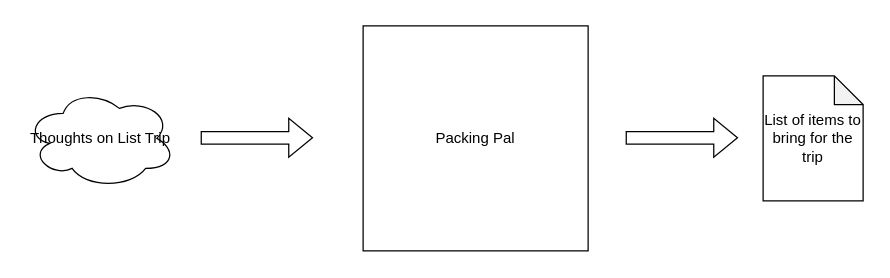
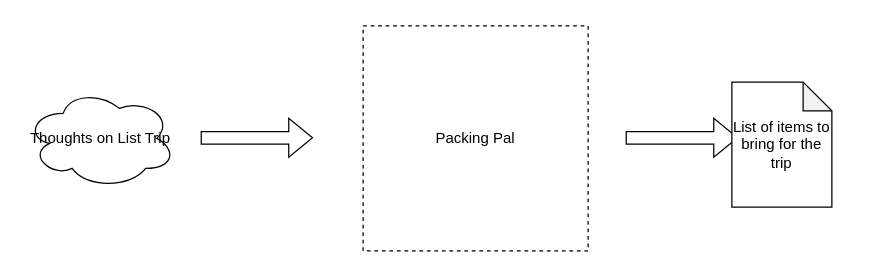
  <mxCell id="0" />
  <mxCell id="1" parent="0" />
  <mxCell id="2" value="Thoughts on List Trip" style="ellipse;shape=cloud;whiteSpace=wrap;html=1;" vertex="1" parent="1"><mxGeometry x="20" y="70" width="120" height="80" as="geometry" /></mxCell>
  <mxCell id="3" value="" style="shape=flexArrow;endArrow=classic;html=1;rounded=0;" edge="1" parent="1"><mxGeometry width="50" height="50" relative="1" as="geometry"><mxPoint x="160" y="109.5" as="sourcePoint" /><mxPoint x="250" y="109.5" as="targetPoint" /></mxGeometry></mxCell>
  <mxCell id="4" value="" style="shape=flexArrow;endArrow=classic;html=1;rounded=0;" edge="1" parent="1"><mxGeometry width="50" height="50" relative="1" as="geometry"><mxPoint x="500" y="109.5" as="sourcePoint" /><mxPoint x="590" y="109.5" as="targetPoint" /></mxGeometry></mxCell>
- <mxCell id="5" value="Packing Pal" style="whiteSpace=wrap;html=1;aspect=fixed;" vertex="1" parent="1"><mxGeometry x="290" y="20" width="180" height="180" as="geometry" /></mxCell>
- <mxCell id="6" value="List of items to bring for the trip" style="shape=note;whiteSpace=wrap;html=1;backgroundOutline=1;darkOpacity=0.05;size=23;" vertex="1" parent="1"><mxGeometry x="610" y="60" width="80" height="100" as="geometry" /></mxCell>
+ <mxCell id="5" value="Packing Pal" style="whiteSpace=wrap;html=1;aspect=fixed;dashed=1;" vertex="1" parent="1"><mxGeometry x="290" y="20" width="180" height="180" as="geometry" /></mxCell>
+ <mxCell id="6" value="List of items to bring for the trip" style="shape=note;whiteSpace=wrap;html=1;backgroundOutline=1;darkOpacity=0.05;size=23;" vertex="1" parent="1"><mxGeometry x="585" y="65" width="80" height="100" as="geometry" /></mxCell>
